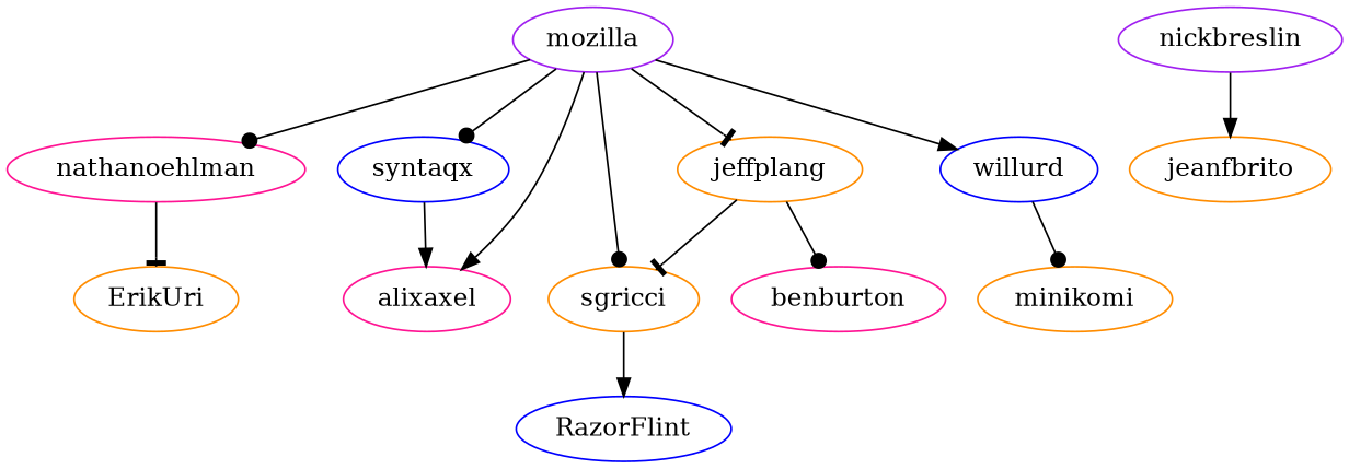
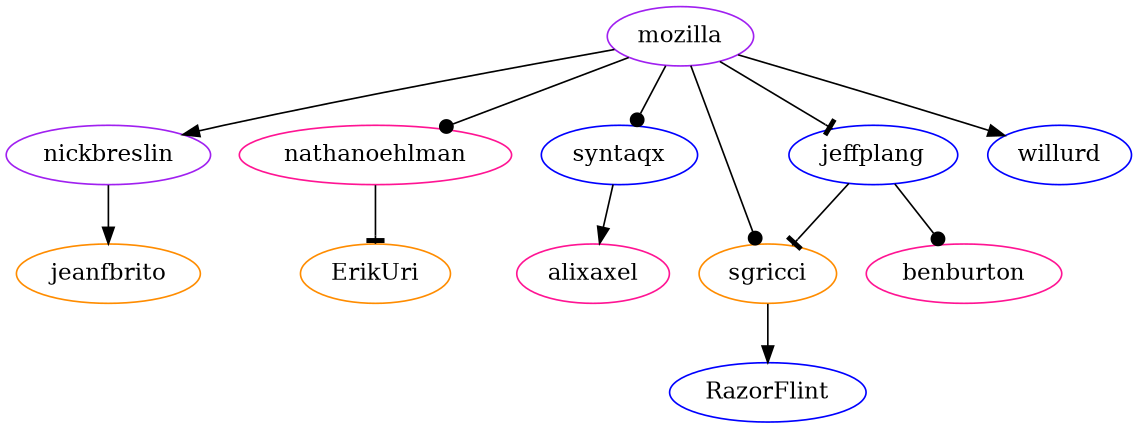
  digraph {
    node [color=blue]
    edge [arrowhead=normal]
    mozilla [color=purple]
    nickbreslin [color=purple]
    nathanoehlman [color=deeppink]
    syntaqx
-   jeffplang [color=darkorange]
+   jeffplang
    sgricci [color=darkorange]
    willurd
    jeanfbrito [color=darkorange]
    ErikUri [color=darkorange]
    alixaxel [color=deeppink]
    benburton [color=deeppink]
    RazorFlint
-   minikomi [color=darkorange]
-   mozilla -> alixaxel
+   mozilla -> nickbreslin
    mozilla -> nathanoehlman [arrowhead=dot]
    mozilla -> syntaqx [arrowhead=dot]
    mozilla -> jeffplang [arrowhead=tee]
    mozilla -> sgricci [arrowhead=dot]
    mozilla -> willurd
    nickbreslin -> jeanfbrito
    nathanoehlman -> ErikUri [arrowhead=tee]
    syntaqx -> alixaxel
    jeffplang -> sgricci [arrowhead=tee]
    jeffplang -> benburton [arrowhead=dot]
    sgricci -> RazorFlint
-   willurd -> minikomi [arrowhead=dot]
  }
